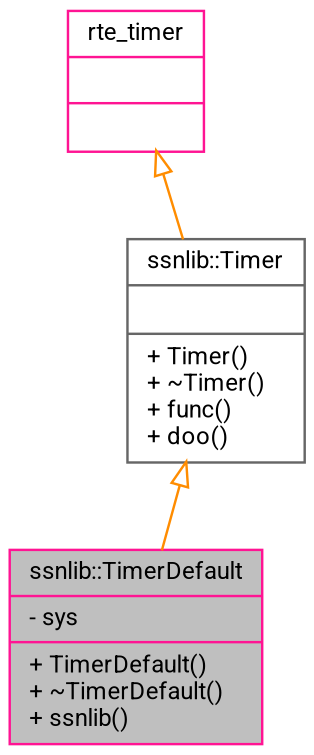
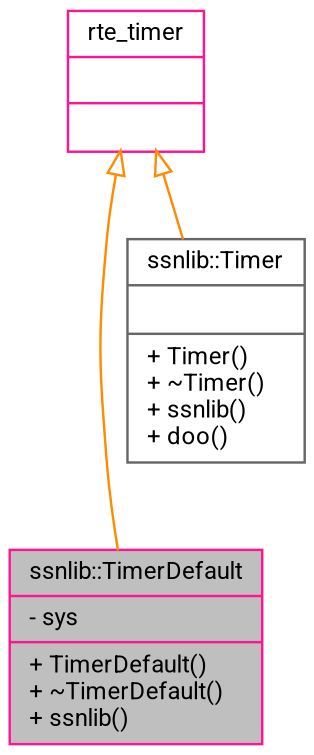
  digraph {
    fontname=Roboto
    node [color=deeppink fillcolor=white fontname=Roboto fontsize=10 shape=record style=filled]
    edge [arrowtail=onormal color=darkorange dir=back fontname=Roboto fontsize=10 labelfontname=Helvetica labelfontsize=10 style=solid]
    n1 [fillcolor=grey75 fontcolor=black height=0.2 label="{ssnlib::TimerDefault\n|- sys\l|+ TimerDefault()\l+ ~TimerDefault()\l+ ssnlib()\l}" width=0.4]
-   n2 [color=gray40 height=0.2 label="{ssnlib::Timer\n||+ Timer()\l+ ~Timer()\l+ func()\l+ doo()\l}" width=0.4]
+   n2 [color=gray40 height=0.2 label="{ssnlib::Timer\n||+ Timer()\l+ ~Timer()\l+ ssnlib()\l+ doo()\l}" width=0.4]
    n3 [height=0.2 label="{rte_timer\n||}" width=0.4]
-   n2 -> n1
+   n3 -> n1
    n3 -> n2
  }
